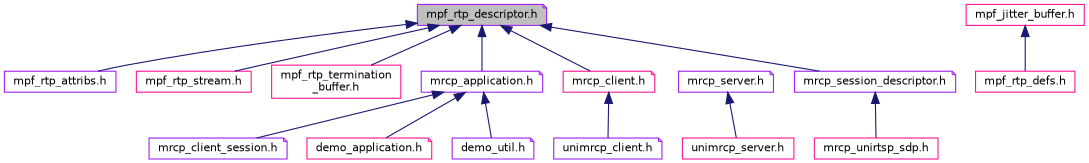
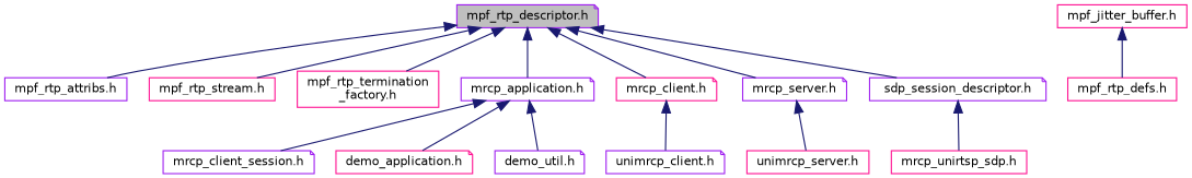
  digraph {
    node [color=purple fillcolor=white fontname=Helvetica fontsize=10 shape=note style=filled]
    edge [color=midnightblue dir=back fontname=Helvetica fontsize=10 labelfontname=Helvetica labelfontsize=10 style=solid]
    n1 [fillcolor=grey75 fontcolor=black height=0.2 label="mpf_rtp_descriptor.h" width=0.4]
    n2 [height=0.2 label="mpf_rtp_attribs.h" shape=box width=0.4]
    n3 [color=deeppink height=0.2 label="mpf_rtp_stream.h" shape=box width=0.4]
-   n4 [color=deeppink height=0.2 label="mpf_rtp_termination\l_buffer.h" shape=box width=0.4]
+   n4 [color=deeppink height=0.2 label="mpf_rtp_termination\l_factory.h" shape=box width=0.4]
    n5 [height=0.2 label="mrcp_application.h" width=0.4]
    n6 [color=deeppink height=0.2 label="mrcp_client.h" width=0.4]
    n7 [height=0.2 label="mrcp_server.h" width=0.4]
-   n8 [height=0.2 label="mrcp_session_descriptor.h" width=0.4]
+   n8 [height=0.2 label="sdp_session_descriptor.h" width=0.4]
    n9 [color=deeppink height=0.2 label="mpf_jitter_buffer.h" shape=box width=0.4]
    n10 [color=deeppink height=0.2 label="mpf_rtp_defs.h" shape=box width=0.4]
    n11 [height=0.2 label="mrcp_client_session.h" width=0.4]
    n12 [color=deeppink height=0.2 label="demo_application.h" width=0.4]
    n13 [height=0.2 label="demo_util.h" width=0.4]
    n14 [height=0.2 label="unimrcp_client.h" width=0.4]
    n15 [color=deeppink height=0.2 label="unimrcp_server.h" shape=box width=0.4]
    n16 [color=deeppink height=0.2 label="mrcp_unirtsp_sdp.h" shape=box width=0.4]
    n1 -> n2
    n1 -> n3
    n1 -> n4
    n1 -> n5
    n1 -> n6
+   n1 -> n7
    n1 -> n8
    n5 -> n11
    n5 -> n12
    n5 -> n13
    n6 -> n14
    n7 -> n15
    n8 -> n16
    n9 -> n10
  }
